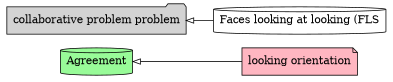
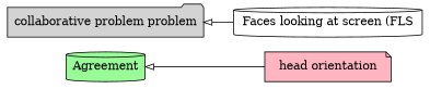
  digraph {
    rankdir=RL
    splines=true
    node [shape=cylinder style=filled]
    edge [arrowhead=onormal]
-   "head orientation" [fillcolor=lightpink shape=note label="looking orientation"]
-   "Faces looking at screen (FLS" [fillcolor=white label="Faces looking at looking (FLS"]
+   "head orientation" [fillcolor=lightpink shape=note]
+   "Faces looking at screen (FLS" [fillcolor=white]
    Agreement [fillcolor=palegreen]
    n4 [fillcolor=lightgrey label="collaborative problem problem" shape=folder]
    subgraph sub_1 {
      rank=same
      "head orientation"
      "Faces looking at screen (FLS"
    }
    subgraph sub_2 {
      rank=same
      Agreement
      n4
    }
    "head orientation" -> Agreement
    "Faces looking at screen (FLS" -> n4
  }
